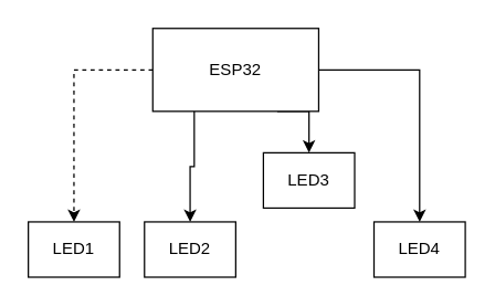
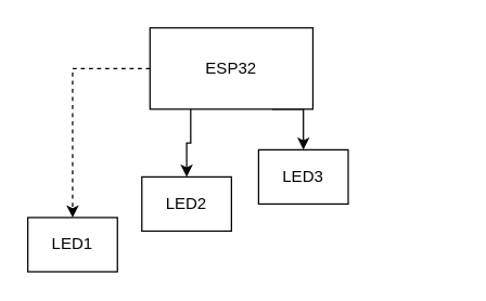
  <mxCell id="0" />
  <mxCell id="1" parent="0" />
  <mxCell id="2" style="edgeStyle=orthogonalEdgeStyle;rounded=0;orthogonalLoop=1;jettySize=auto;html=1;entryX=0.5;entryY=0;entryDx=0;entryDy=0;dashed=1;" edge="1" parent="1" source="6" target="7"><mxGeometry relative="1" as="geometry"><mxPoint x="70" y="150" as="targetPoint" /></mxGeometry></mxCell>
  <mxCell id="3" style="edgeStyle=orthogonalEdgeStyle;rounded=0;orthogonalLoop=1;jettySize=auto;html=1;exitX=0.25;exitY=1;exitDx=0;exitDy=0;entryX=0.5;entryY=0;entryDx=0;entryDy=0;" edge="1" parent="1" source="6" target="8"><mxGeometry relative="1" as="geometry"><mxPoint x="134" y="150" as="targetPoint" /></mxGeometry></mxCell>
  <mxCell id="4" style="edgeStyle=orthogonalEdgeStyle;rounded=0;orthogonalLoop=1;jettySize=auto;html=1;exitX=0.75;exitY=1;exitDx=0;exitDy=0;entryX=0.5;entryY=0;entryDx=0;entryDy=0;" edge="1" parent="1" source="6" target="9"><mxGeometry relative="1" as="geometry"><mxPoint x="194" y="150" as="targetPoint" /></mxGeometry></mxCell>
- <mxCell id="5" style="edgeStyle=orthogonalEdgeStyle;rounded=0;orthogonalLoop=1;jettySize=auto;html=1;entryX=0.5;entryY=0;entryDx=0;entryDy=0;" edge="1" parent="1" source="6" target="10"><mxGeometry relative="1" as="geometry"><mxPoint x="260" y="150" as="targetPoint" /><Array as="points"><mxPoint x="303" y="50" /></Array></mxGeometry></mxCell>
  <mxCell id="6" value="ESP32" style="rounded=0;whiteSpace=wrap;html=1;" vertex="1" parent="1"><mxGeometry x="110" y="20" width="120" height="60" as="geometry" /></mxCell>
  <mxCell id="7" value="LED1" style="rounded=0;whiteSpace=wrap;html=1;" vertex="1" parent="1"><mxGeometry x="20" y="160" width="66" height="40" as="geometry" /></mxCell>
- <mxCell id="8" value="LED2" style="rounded=0;whiteSpace=wrap;html=1;" vertex="1" parent="1"><mxGeometry x="104" y="160" width="66" height="40" as="geometry" /></mxCell>
+ <mxCell id="8" value="LED2" style="rounded=0;whiteSpace=wrap;html=1;" vertex="1" parent="1"><mxGeometry x="104" y="130" width="66" height="40" as="geometry" /></mxCell>
  <mxCell id="9" value="LED3" style="rounded=0;whiteSpace=wrap;html=1;" vertex="1" parent="1"><mxGeometry x="190" y="110" width="66" height="40" as="geometry" /></mxCell>
- <mxCell id="10" value="LED4" style="rounded=0;whiteSpace=wrap;html=1;" vertex="1" parent="1"><mxGeometry x="270" y="160" width="66" height="40" as="geometry" /></mxCell>
